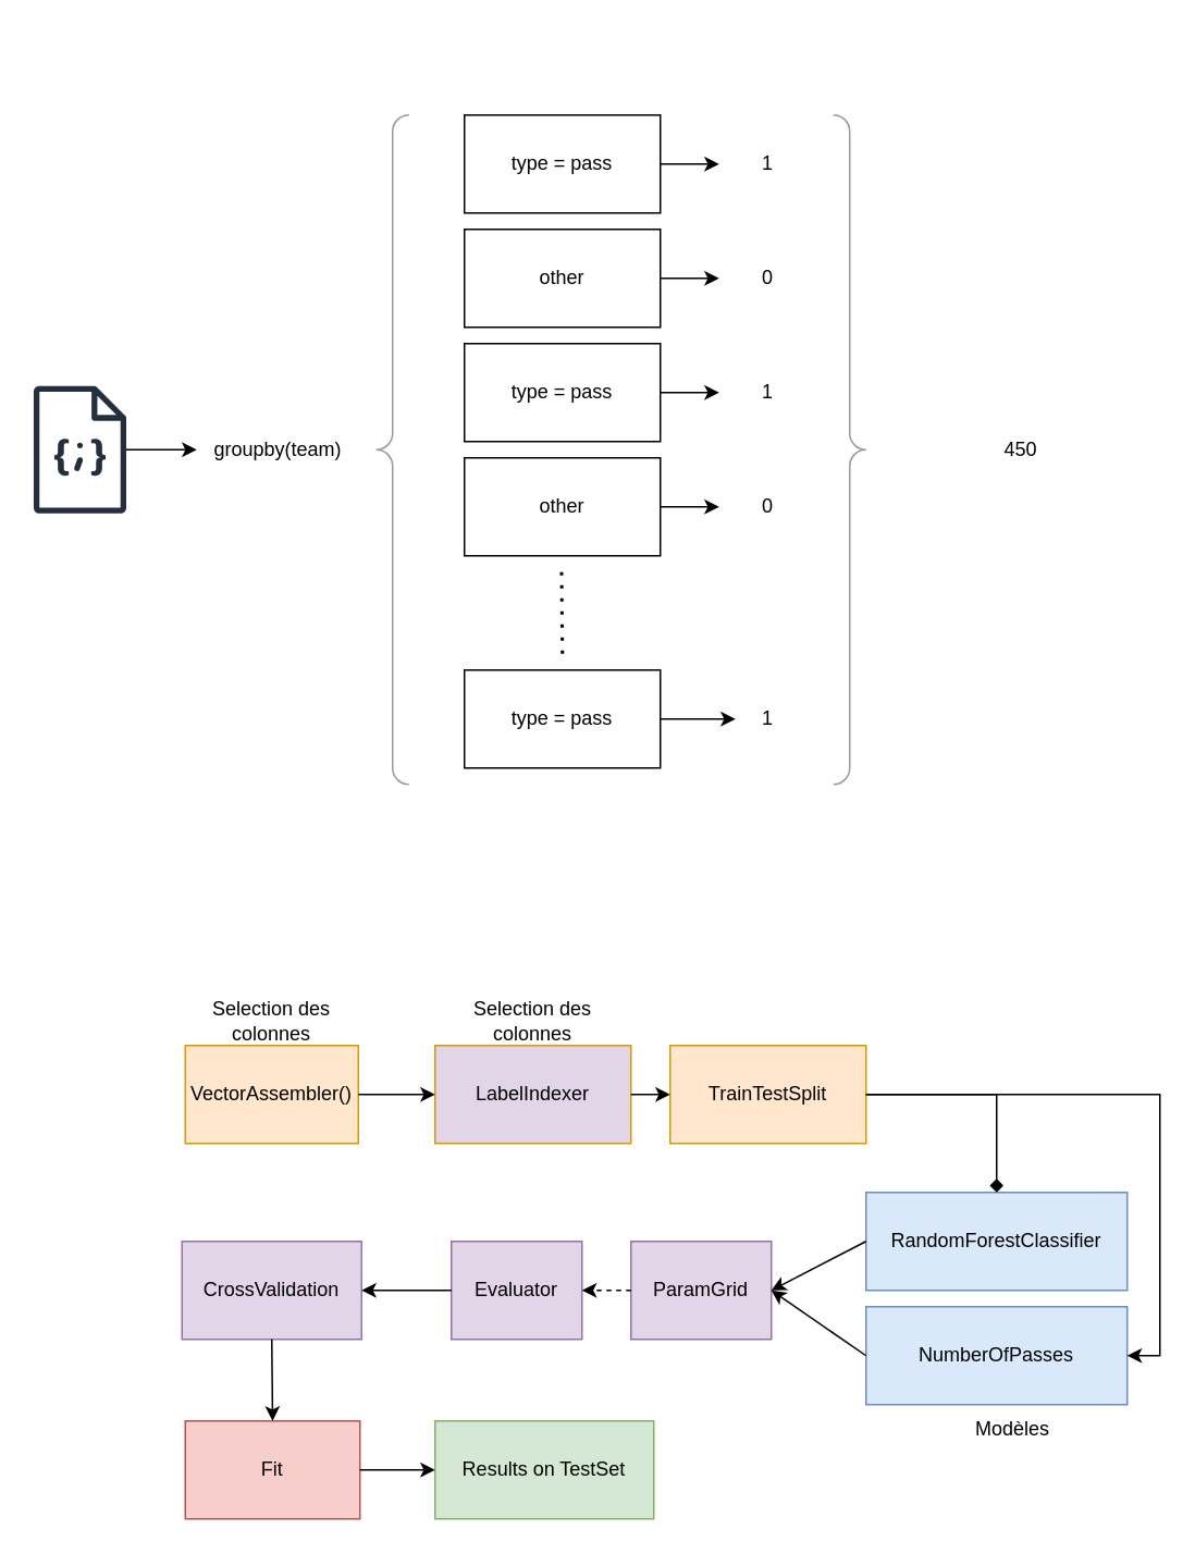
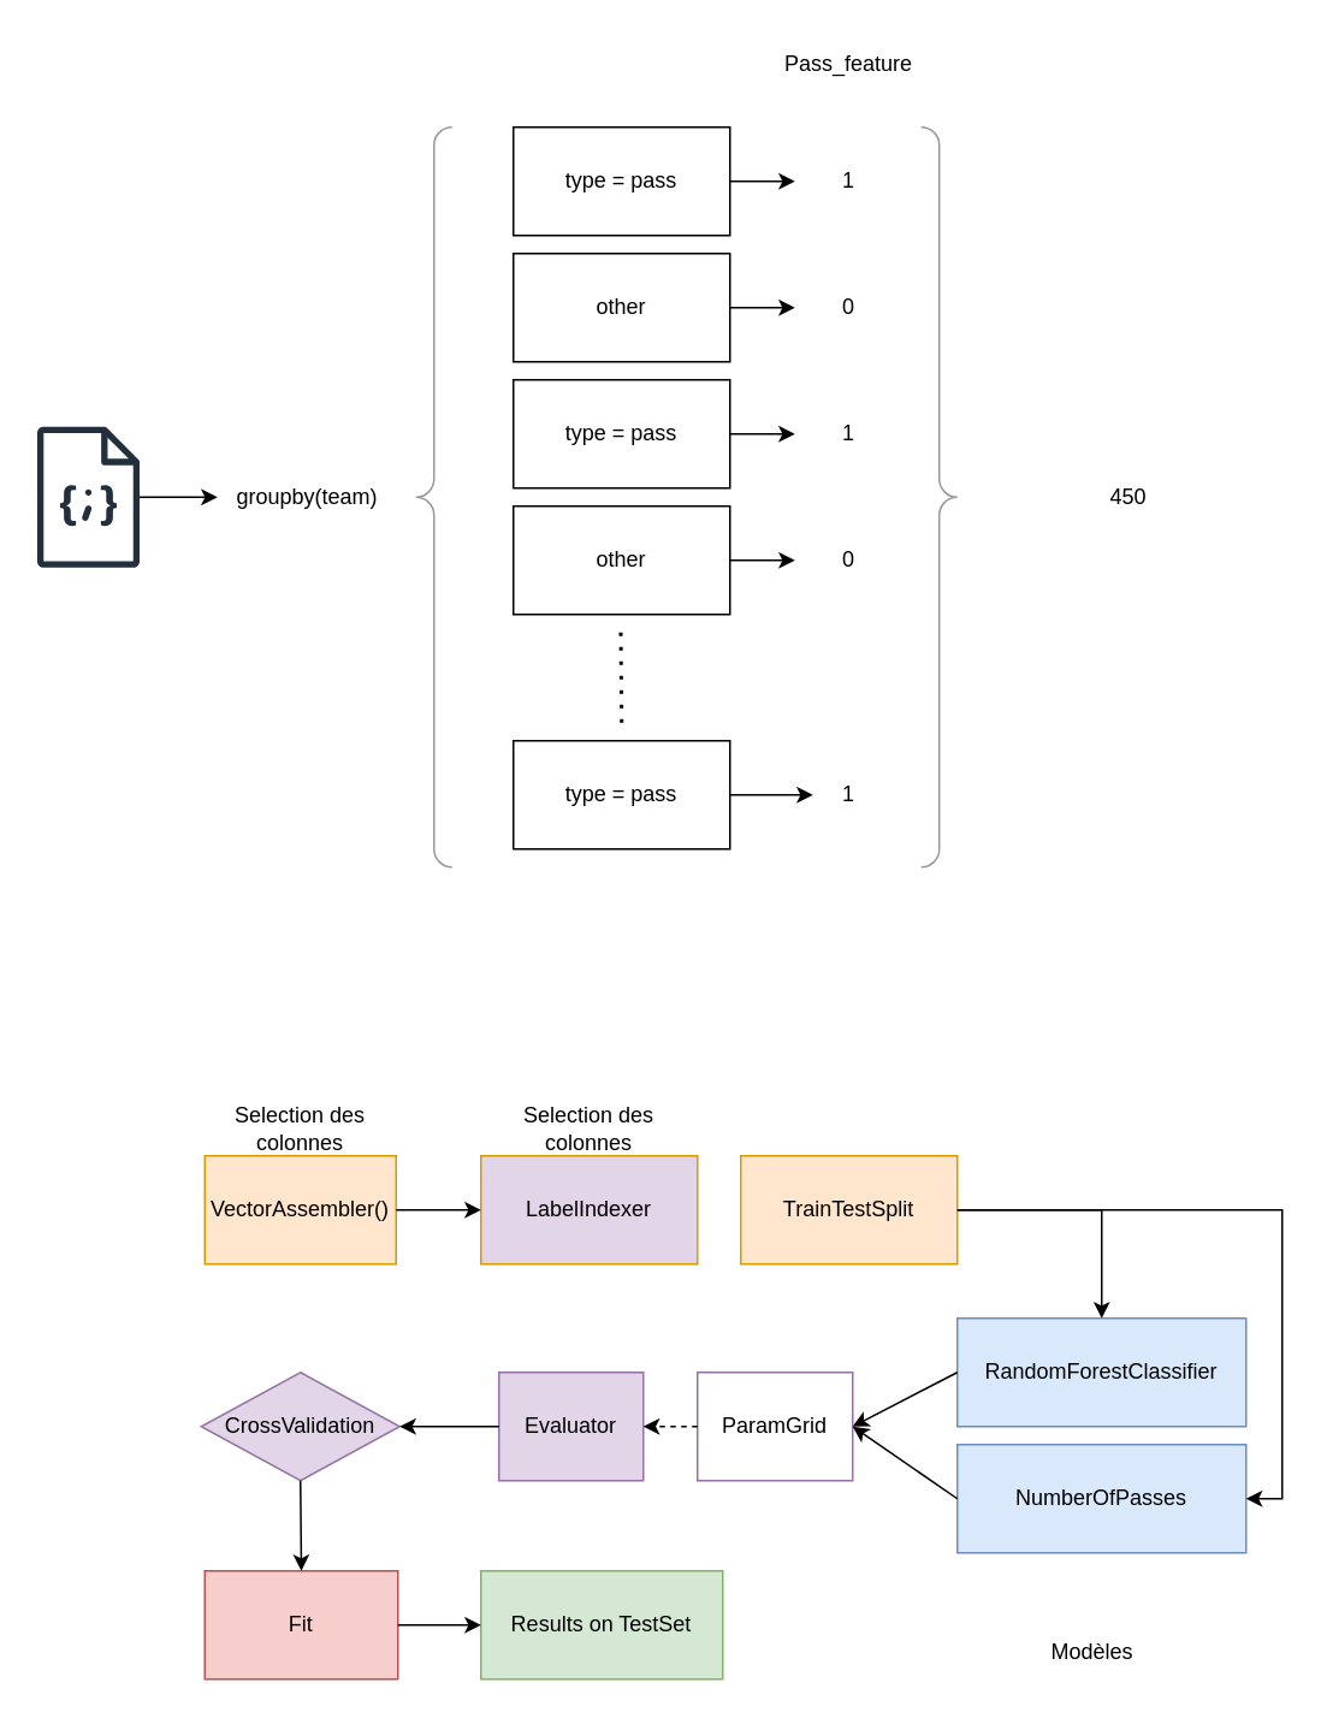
  <mxCell id="0" />
  <mxCell id="1" parent="0" />
  <mxCell id="2" value="type = pass" style="rounded=0;whiteSpace=wrap;html=1;" vertex="1" parent="1"><mxGeometry x="284" y="70" width="120" height="60" as="geometry" /></mxCell>
  <mxCell id="3" value="other" style="rounded=0;whiteSpace=wrap;html=1;" vertex="1" parent="1"><mxGeometry x="284" y="140" width="120" height="60" as="geometry" /></mxCell>
  <mxCell id="4" value="type = pass" style="rounded=0;whiteSpace=wrap;html=1;" vertex="1" parent="1"><mxGeometry x="284" y="210" width="120" height="60" as="geometry" /></mxCell>
  <mxCell id="5" value="other" style="rounded=0;whiteSpace=wrap;html=1;" vertex="1" parent="1"><mxGeometry x="284" y="280" width="120" height="60" as="geometry" /></mxCell>
  <mxCell id="6" value="" style="sketch=0;outlineConnect=0;fontColor=#232F3E;gradientColor=none;fillColor=#232F3D;strokeColor=none;dashed=0;verticalLabelPosition=bottom;verticalAlign=top;align=center;html=1;fontSize=12;fontStyle=0;aspect=fixed;pointerEvents=1;shape=mxgraph.aws4.json_script;" vertex="1" parent="1"><mxGeometry x="20" y="236" width="57" height="78" as="geometry" /></mxCell>
  <mxCell id="7" value="" style="endArrow=none;dashed=1;html=1;dashPattern=1 3;strokeWidth=2;rounded=0;" edge="1" parent="1"><mxGeometry width="50" height="50" relative="1" as="geometry"><mxPoint x="344" y="400" as="sourcePoint" /><mxPoint x="343.5" y="350" as="targetPoint" /></mxGeometry></mxCell>
  <mxCell id="8" value="type = pass" style="rounded=0;whiteSpace=wrap;html=1;" vertex="1" parent="1"><mxGeometry x="284" y="410" width="120" height="60" as="geometry" /></mxCell>
  <mxCell id="9" value="" style="labelPosition=right;align=left;strokeWidth=1;shape=mxgraph.mockup.markup.curlyBrace;html=1;shadow=0;dashed=0;strokeColor=#999999;direction=north;" vertex="1" parent="1"><mxGeometry x="230" y="70" width="20" height="410" as="geometry" /></mxCell>
  <mxCell id="10" value="groupby(team)" style="text;html=1;align=center;verticalAlign=middle;whiteSpace=wrap;rounded=0;" vertex="1" parent="1"><mxGeometry x="140" y="260" width="60" height="30" as="geometry" /></mxCell>
  <mxCell id="11" value="" style="edgeStyle=orthogonalEdgeStyle;rounded=0;orthogonalLoop=1;jettySize=auto;html=1;" edge="1" parent="1" source="6"><mxGeometry relative="1" as="geometry"><mxPoint x="120" y="275" as="targetPoint" /></mxGeometry></mxCell>
+ <mxCell id="12" value="Pass_feature" style="text;html=1;align=center;verticalAlign=middle;whiteSpace=wrap;rounded=0;" vertex="1" parent="1"><mxGeometry x="440" y="20" width="60" height="30" as="geometry" /></mxCell>
  <mxCell id="13" value="1" style="text;html=1;align=center;verticalAlign=middle;whiteSpace=wrap;rounded=0;" vertex="1" parent="1"><mxGeometry x="440" y="85" width="60" height="30" as="geometry" /></mxCell>
  <mxCell id="14" value="" style="edgeStyle=orthogonalEdgeStyle;rounded=0;orthogonalLoop=1;jettySize=auto;html=1;" edge="1" parent="1" source="2" target="13"><mxGeometry relative="1" as="geometry" /></mxCell>
  <mxCell id="15" value="1" style="text;html=1;align=center;verticalAlign=middle;whiteSpace=wrap;rounded=0;" vertex="1" parent="1"><mxGeometry x="440" y="225" width="60" height="30" as="geometry" /></mxCell>
  <mxCell id="16" value="0" style="text;html=1;align=center;verticalAlign=middle;whiteSpace=wrap;rounded=0;" vertex="1" parent="1"><mxGeometry x="440" y="155" width="60" height="30" as="geometry" /></mxCell>
  <mxCell id="17" value="0" style="text;html=1;align=center;verticalAlign=middle;whiteSpace=wrap;rounded=0;" vertex="1" parent="1"><mxGeometry x="440" y="295" width="60" height="30" as="geometry" /></mxCell>
  <mxCell id="18" value="1" style="text;html=1;align=center;verticalAlign=middle;whiteSpace=wrap;rounded=0;" vertex="1" parent="1"><mxGeometry x="440" y="425" width="60" height="30" as="geometry" /></mxCell>
  <mxCell id="19" value="" style="endArrow=classic;html=1;rounded=0;exitX=1;exitY=0.5;exitDx=0;exitDy=0;entryX=0;entryY=0.5;entryDx=0;entryDy=0;" edge="1" parent="1" source="3" target="16"><mxGeometry width="50" height="50" relative="1" as="geometry"><mxPoint x="590" y="250" as="sourcePoint" /><mxPoint x="640" y="200" as="targetPoint" /></mxGeometry></mxCell>
  <mxCell id="20" value="" style="endArrow=classic;html=1;rounded=0;exitX=1;exitY=0.5;exitDx=0;exitDy=0;entryX=0;entryY=0.5;entryDx=0;entryDy=0;" edge="1" parent="1" source="4" target="15"><mxGeometry width="50" height="50" relative="1" as="geometry"><mxPoint x="600" y="310" as="sourcePoint" /><mxPoint x="650" y="260" as="targetPoint" /></mxGeometry></mxCell>
  <mxCell id="21" value="" style="endArrow=classic;html=1;rounded=0;exitX=1;exitY=0.5;exitDx=0;exitDy=0;" edge="1" parent="1" source="5"><mxGeometry width="50" height="50" relative="1" as="geometry"><mxPoint x="620" y="370" as="sourcePoint" /><mxPoint x="440" y="310" as="targetPoint" /></mxGeometry></mxCell>
  <mxCell id="22" value="" style="endArrow=classic;html=1;rounded=0;exitX=1;exitY=0.5;exitDx=0;exitDy=0;" edge="1" parent="1" source="8"><mxGeometry width="50" height="50" relative="1" as="geometry"><mxPoint x="570" y="440" as="sourcePoint" /><mxPoint x="450" y="440" as="targetPoint" /></mxGeometry></mxCell>
  <mxCell id="23" value="" style="labelPosition=right;align=left;strokeWidth=1;shape=mxgraph.mockup.markup.curlyBrace;html=1;shadow=0;dashed=0;strokeColor=#999999;direction=north;rotation=-180;" vertex="1" parent="1"><mxGeometry x="510" y="70" width="20" height="410" as="geometry" /></mxCell>
  <mxCell id="24" value="450" style="text;html=1;align=center;verticalAlign=middle;whiteSpace=wrap;rounded=0;" vertex="1" parent="1"><mxGeometry x="595" y="260" width="60" height="30" as="geometry" /></mxCell>
  <mxCell id="25" value="VectorAssembler()" style="rounded=0;whiteSpace=wrap;html=1;fillColor=#ffe6cc;strokeColor=#d79b00;" vertex="1" parent="1"><mxGeometry x="113" y="640" width="106" height="60" as="geometry" /></mxCell>
  <mxCell id="26" value="LabelIndexer" style="rounded=0;whiteSpace=wrap;html=1;fillColor=#e1d5e7;strokeColor=#d79b00;" vertex="1" parent="1"><mxGeometry x="266" y="640" width="120" height="60" as="geometry" /></mxCell>
  <mxCell id="27" value="Selection des colonnes" style="text;html=1;align=center;verticalAlign=middle;whiteSpace=wrap;rounded=0;" vertex="1" parent="1"><mxGeometry x="116" y="610" width="100" height="30" as="geometry" /></mxCell>
  <mxCell id="28" value="Selection des colonnes" style="text;html=1;align=center;verticalAlign=middle;whiteSpace=wrap;rounded=0;" vertex="1" parent="1"><mxGeometry x="276" y="610" width="100" height="30" as="geometry" /></mxCell>
  <mxCell id="29" value="TrainTestSplit" style="rounded=0;whiteSpace=wrap;html=1;fillColor=#ffe6cc;strokeColor=#d79b00;" vertex="1" parent="1"><mxGeometry x="410" y="640" width="120" height="60" as="geometry" /></mxCell>
  <mxCell id="30" value="NumberOfPasses" style="rounded=0;whiteSpace=wrap;html=1;fillColor=#dae8fc;strokeColor=#6c8ebf;" vertex="1" parent="1"><mxGeometry x="530" y="800" width="160" height="60" as="geometry" /></mxCell>
  <mxCell id="31" value="RandomForestClassifier" style="rounded=0;whiteSpace=wrap;html=1;fillColor=#dae8fc;strokeColor=#6c8ebf;" vertex="1" parent="1"><mxGeometry x="530" y="730" width="160" height="60" as="geometry" /></mxCell>
- <mxCell id="32" value="Modèles" style="text;html=1;align=center;verticalAlign=middle;whiteSpace=wrap;rounded=0;" vertex="1" parent="1"><mxGeometry x="590" y="860" width="60" height="30" as="geometry" /></mxCell>
- <mxCell id="33" value="ParamGrid" style="rounded=0;whiteSpace=wrap;html=1;fillColor=#e1d5e7;strokeColor=#9673a6;" vertex="1" parent="1"><mxGeometry x="386" y="760" width="86" height="60" as="geometry" /></mxCell>
+ <mxCell id="32" value="Modèles" style="text;html=1;align=center;verticalAlign=middle;whiteSpace=wrap;rounded=0;" vertex="1" parent="1"><mxGeometry x="575" y="900" width="60" height="30" as="geometry" /></mxCell>
+ <mxCell id="33" value="ParamGrid" style="rounded=0;whiteSpace=wrap;html=1;fillColor=#ffffff;strokeColor=#9673a6;" vertex="1" parent="1"><mxGeometry x="386" y="760" width="86" height="60" as="geometry" /></mxCell>
  <mxCell id="34" value="Evaluator" style="rounded=0;whiteSpace=wrap;html=1;fillColor=#e1d5e7;strokeColor=#9673a6;" vertex="1" parent="1"><mxGeometry x="276" y="760" width="80" height="60" as="geometry" /></mxCell>
- <mxCell id="35" value="CrossValidation" style="rounded=0;whiteSpace=wrap;html=1;fillColor=#e1d5e7;strokeColor=#9673a6;" vertex="1" parent="1"><mxGeometry x="111" y="760" width="110" height="60" as="geometry" /></mxCell>
+ <mxCell id="35" value="CrossValidation" style="rhombus;whiteSpace=wrap;html=1;fillColor=#e1d5e7;strokeColor=#9673a6;" vertex="1" parent="1"><mxGeometry x="111" y="760" width="110" height="60" as="geometry" /></mxCell>
  <mxCell id="36" value="Fit" style="rounded=0;whiteSpace=wrap;html=1;fillColor=#f8cecc;strokeColor=#b85450;" vertex="1" parent="1"><mxGeometry x="113" y="870" width="107" height="60" as="geometry" /></mxCell>
  <mxCell id="37" value="Results on TestSet" style="rounded=0;whiteSpace=wrap;html=1;fillColor=#d5e8d4;strokeColor=#82b366;" vertex="1" parent="1"><mxGeometry x="266" y="870" width="134" height="60" as="geometry" /></mxCell>
  <mxCell id="38" value="" style="endArrow=classic;html=1;rounded=0;exitX=1;exitY=0.5;exitDx=0;exitDy=0;entryX=0;entryY=0.5;entryDx=0;entryDy=0;" edge="1" parent="1" source="25" target="26"><mxGeometry width="50" height="50" relative="1" as="geometry"><mxPoint x="-130" y="750" as="sourcePoint" /><mxPoint x="-80" y="700" as="targetPoint" /></mxGeometry></mxCell>
- <mxCell id="39" value="" style="endArrow=classic;html=1;rounded=0;exitX=1;exitY=0.5;exitDx=0;exitDy=0;entryX=0;entryY=0.5;entryDx=0;entryDy=0;" edge="1" parent="1" source="26" target="29"><mxGeometry width="50" height="50" relative="1" as="geometry"><mxPoint x="229" y="680" as="sourcePoint" /><mxPoint x="420" y="610" as="targetPoint" /></mxGeometry></mxCell>
- <mxCell id="40" value="" style="endArrow=diamond;html=1;rounded=0;exitX=1;exitY=0.5;exitDx=0;exitDy=0;entryX=0.5;entryY=0;entryDx=0;entryDy=0;" edge="1" parent="1" source="29" target="31"><mxGeometry width="50" height="50" relative="1" as="geometry"><mxPoint x="590" y="700" as="sourcePoint" /><mxPoint x="640" y="650" as="targetPoint" /><Array as="points"><mxPoint x="610" y="670" /></Array></mxGeometry></mxCell>
+ <mxCell id="40" value="" style="endArrow=classic;html=1;rounded=0;exitX=1;exitY=0.5;exitDx=0;exitDy=0;entryX=0.5;entryY=0;entryDx=0;entryDy=0;" edge="1" parent="1" source="29" target="31"><mxGeometry width="50" height="50" relative="1" as="geometry"><mxPoint x="590" y="700" as="sourcePoint" /><mxPoint x="640" y="650" as="targetPoint" /><Array as="points"><mxPoint x="610" y="670" /></Array></mxGeometry></mxCell>
  <mxCell id="41" value="" style="endArrow=classic;html=1;rounded=0;exitX=1;exitY=0.5;exitDx=0;exitDy=0;entryX=1;entryY=0.5;entryDx=0;entryDy=0;" edge="1" parent="1" source="29" target="30"><mxGeometry width="50" height="50" relative="1" as="geometry"><mxPoint x="540" y="680" as="sourcePoint" /><mxPoint x="620" y="740" as="targetPoint" /><Array as="points"><mxPoint x="710" y="670" /><mxPoint x="710" y="830" /></Array></mxGeometry></mxCell>
  <mxCell id="42" value="" style="endArrow=classic;html=1;rounded=0;exitX=0;exitY=0.5;exitDx=0;exitDy=0;entryX=1;entryY=0.5;entryDx=0;entryDy=0;" edge="1" parent="1" source="31" target="33"><mxGeometry width="50" height="50" relative="1" as="geometry"><mxPoint x="40" y="840" as="sourcePoint" /><mxPoint x="90" y="790" as="targetPoint" /></mxGeometry></mxCell>
  <mxCell id="43" value="" style="endArrow=classic;html=1;rounded=0;entryX=1;entryY=0.5;entryDx=0;entryDy=0;exitX=0;exitY=0.5;exitDx=0;exitDy=0;" edge="1" parent="1" source="30" target="33"><mxGeometry width="50" height="50" relative="1" as="geometry"><mxPoint x="510" y="880" as="sourcePoint" /><mxPoint x="482" y="800" as="targetPoint" /></mxGeometry></mxCell>
  <mxCell id="44" value="" style="endArrow=classic;html=1;rounded=0;exitX=0;exitY=0.5;exitDx=0;exitDy=0;entryX=1;entryY=0.5;entryDx=0;entryDy=0;dashed=1;" edge="1" parent="1" source="33" target="34"><mxGeometry width="50" height="50" relative="1" as="geometry"><mxPoint x="320" y="790" as="sourcePoint" /><mxPoint x="-40" y="770" as="targetPoint" /></mxGeometry></mxCell>
  <mxCell id="45" value="" style="endArrow=classic;html=1;rounded=0;exitX=0;exitY=0.5;exitDx=0;exitDy=0;entryX=1;entryY=0.5;entryDx=0;entryDy=0;" edge="1" parent="1" source="34" target="35"><mxGeometry width="50" height="50" relative="1" as="geometry"><mxPoint x="-30" y="790" as="sourcePoint" /><mxPoint x="20" y="740" as="targetPoint" /></mxGeometry></mxCell>
  <mxCell id="46" value="" style="endArrow=classic;html=1;rounded=0;exitX=0.5;exitY=1;exitDx=0;exitDy=0;entryX=0.5;entryY=0;entryDx=0;entryDy=0;" edge="1" parent="1" source="35" target="36"><mxGeometry width="50" height="50" relative="1" as="geometry"><mxPoint x="20" y="870" as="sourcePoint" /><mxPoint x="70" y="820" as="targetPoint" /></mxGeometry></mxCell>
  <mxCell id="47" value="" style="endArrow=classic;html=1;rounded=0;exitX=1;exitY=0.5;exitDx=0;exitDy=0;entryX=0;entryY=0.5;entryDx=0;entryDy=0;" edge="1" parent="1" source="36" target="37"><mxGeometry width="50" height="50" relative="1" as="geometry"><mxPoint x="20" y="920" as="sourcePoint" /><mxPoint x="70" y="870" as="targetPoint" /></mxGeometry></mxCell>
